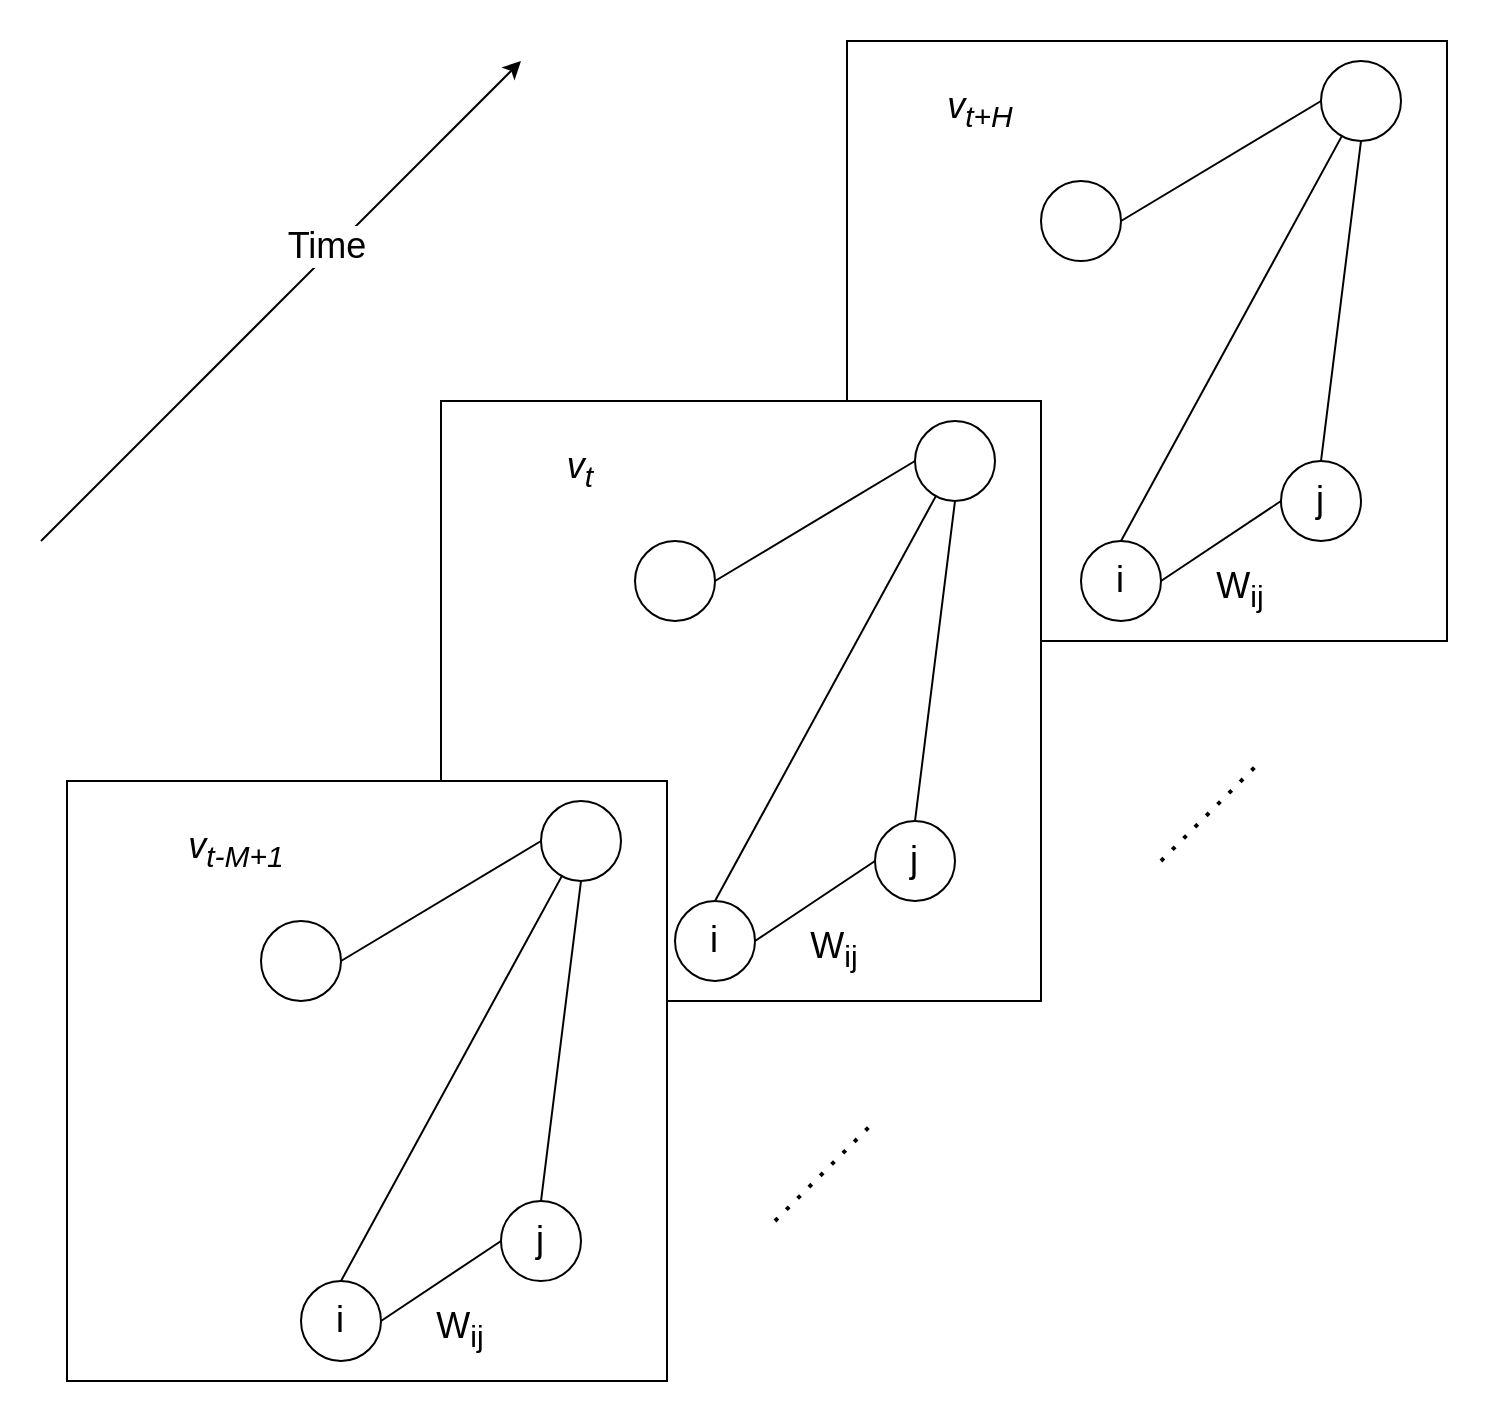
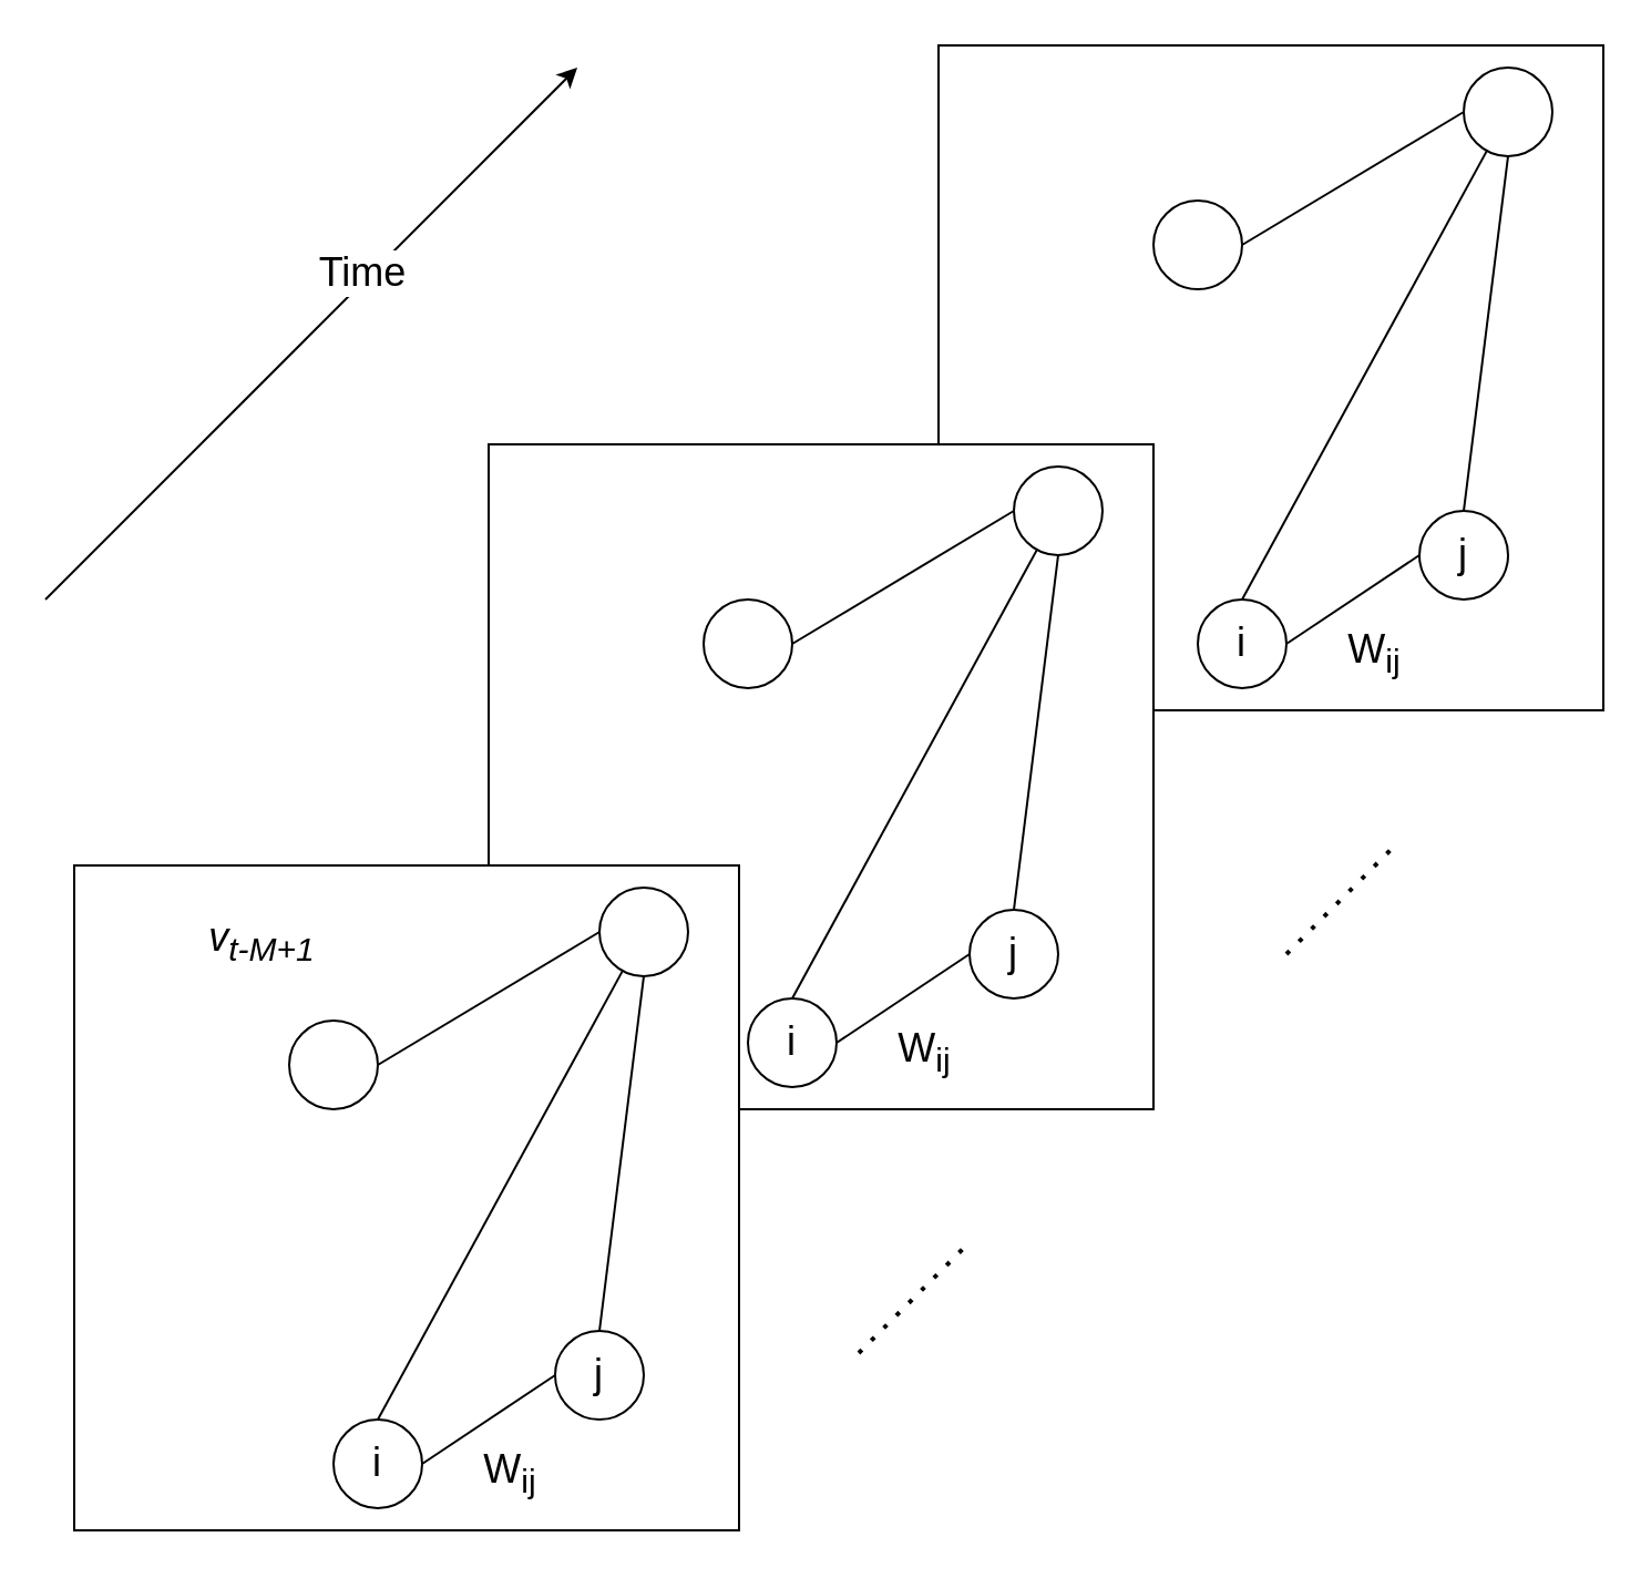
  <mxCell id="0" />
  <mxCell id="1" parent="0" />
  <mxCell id="2" value="" style="whiteSpace=wrap;html=1;aspect=fixed;" vertex="1" parent="1"><mxGeometry x="423" y="20" width="300" height="300" as="geometry" /></mxCell>
  <mxCell id="3" value="&lt;font style=&quot;font-size: 18px&quot;&gt;i&lt;/font&gt;" style="ellipse;whiteSpace=wrap;html=1;aspect=fixed;" vertex="1" parent="1"><mxGeometry x="540" y="270" width="40" height="40" as="geometry" /></mxCell>
  <mxCell id="4" value="&lt;font style=&quot;font-size: 18px&quot;&gt;j&lt;/font&gt;" style="ellipse;whiteSpace=wrap;html=1;aspect=fixed;" vertex="1" parent="1"><mxGeometry x="640" y="230" width="40" height="40" as="geometry" /></mxCell>
  <mxCell id="5" value="" style="ellipse;whiteSpace=wrap;html=1;aspect=fixed;" vertex="1" parent="1"><mxGeometry x="660" y="30" width="40" height="40" as="geometry" /></mxCell>
  <mxCell id="6" value="" style="ellipse;whiteSpace=wrap;html=1;aspect=fixed;" vertex="1" parent="1"><mxGeometry x="520" y="90" width="40" height="40" as="geometry" /></mxCell>
  <mxCell id="7" value="" style="endArrow=none;html=1;rounded=0;exitX=1;exitY=0.5;exitDx=0;exitDy=0;entryX=0;entryY=0.5;entryDx=0;entryDy=0;" edge="1" parent="1" source="3" target="4"><mxGeometry width="50" height="50" relative="1" as="geometry"><mxPoint x="650" y="130" as="sourcePoint" /><mxPoint x="700" y="80" as="targetPoint" /></mxGeometry></mxCell>
  <mxCell id="8" value="" style="endArrow=none;html=1;rounded=0;entryX=0.5;entryY=1;entryDx=0;entryDy=0;exitX=0.5;exitY=0;exitDx=0;exitDy=0;" edge="1" parent="1" source="4" target="5"><mxGeometry width="50" height="50" relative="1" as="geometry"><mxPoint x="650" y="130" as="sourcePoint" /><mxPoint x="700" y="80" as="targetPoint" /></mxGeometry></mxCell>
  <mxCell id="9" value="" style="endArrow=none;html=1;rounded=0;exitX=0.5;exitY=0;exitDx=0;exitDy=0;" edge="1" parent="1" source="3" target="5"><mxGeometry width="50" height="50" relative="1" as="geometry"><mxPoint x="650" y="130" as="sourcePoint" /><mxPoint x="820" y="-90" as="targetPoint" /></mxGeometry></mxCell>
  <mxCell id="10" value="" style="endArrow=none;html=1;rounded=0;exitX=1;exitY=0.5;exitDx=0;exitDy=0;entryX=0;entryY=0.5;entryDx=0;entryDy=0;" edge="1" parent="1" source="6" target="5"><mxGeometry width="50" height="50" relative="1" as="geometry"><mxPoint x="650" y="130" as="sourcePoint" /><mxPoint x="700" y="80" as="targetPoint" /></mxGeometry></mxCell>
  <mxCell id="11" value="&lt;font style=&quot;font-size: 18px&quot;&gt;W&lt;sub&gt;ij&lt;/sub&gt;&lt;/font&gt;" style="text;html=1;strokeColor=none;fillColor=none;align=center;verticalAlign=middle;whiteSpace=wrap;rounded=0;" vertex="1" parent="1"><mxGeometry x="590" y="280" width="60" height="30" as="geometry" /></mxCell>
  <mxCell id="12" value="" style="whiteSpace=wrap;html=1;aspect=fixed;" vertex="1" parent="1"><mxGeometry x="220" y="200" width="300" height="300" as="geometry" /></mxCell>
  <mxCell id="13" value="&lt;font style=&quot;font-size: 18px&quot;&gt;i&lt;/font&gt;" style="ellipse;whiteSpace=wrap;html=1;aspect=fixed;" vertex="1" parent="1"><mxGeometry x="337" y="450" width="40" height="40" as="geometry" /></mxCell>
  <mxCell id="14" value="&lt;font style=&quot;font-size: 18px&quot;&gt;j&lt;/font&gt;" style="ellipse;whiteSpace=wrap;html=1;aspect=fixed;" vertex="1" parent="1"><mxGeometry x="437" y="410" width="40" height="40" as="geometry" /></mxCell>
  <mxCell id="15" value="" style="ellipse;whiteSpace=wrap;html=1;aspect=fixed;" vertex="1" parent="1"><mxGeometry x="457" y="210" width="40" height="40" as="geometry" /></mxCell>
  <mxCell id="16" value="" style="ellipse;whiteSpace=wrap;html=1;aspect=fixed;" vertex="1" parent="1"><mxGeometry x="317" y="270" width="40" height="40" as="geometry" /></mxCell>
  <mxCell id="17" value="" style="endArrow=none;html=1;rounded=0;exitX=1;exitY=0.5;exitDx=0;exitDy=0;entryX=0;entryY=0.5;entryDx=0;entryDy=0;" edge="1" parent="1" source="13" target="14"><mxGeometry width="50" height="50" relative="1" as="geometry"><mxPoint x="447" y="310" as="sourcePoint" /><mxPoint x="497" y="260" as="targetPoint" /></mxGeometry></mxCell>
  <mxCell id="18" value="" style="endArrow=none;html=1;rounded=0;entryX=0.5;entryY=1;entryDx=0;entryDy=0;exitX=0.5;exitY=0;exitDx=0;exitDy=0;" edge="1" parent="1" source="14" target="15"><mxGeometry width="50" height="50" relative="1" as="geometry"><mxPoint x="447" y="310" as="sourcePoint" /><mxPoint x="497" y="260" as="targetPoint" /></mxGeometry></mxCell>
  <mxCell id="19" value="" style="endArrow=none;html=1;rounded=0;exitX=0.5;exitY=0;exitDx=0;exitDy=0;" edge="1" parent="1" source="13" target="15"><mxGeometry width="50" height="50" relative="1" as="geometry"><mxPoint x="447" y="310" as="sourcePoint" /><mxPoint x="617" y="90" as="targetPoint" /></mxGeometry></mxCell>
  <mxCell id="20" value="" style="endArrow=none;html=1;rounded=0;exitX=1;exitY=0.5;exitDx=0;exitDy=0;entryX=0;entryY=0.5;entryDx=0;entryDy=0;" edge="1" parent="1" source="16" target="15"><mxGeometry width="50" height="50" relative="1" as="geometry"><mxPoint x="447" y="310" as="sourcePoint" /><mxPoint x="497" y="260" as="targetPoint" /></mxGeometry></mxCell>
  <mxCell id="21" value="&lt;font style=&quot;font-size: 18px&quot;&gt;W&lt;sub&gt;ij&lt;/sub&gt;&lt;/font&gt;" style="text;html=1;strokeColor=none;fillColor=none;align=center;verticalAlign=middle;whiteSpace=wrap;rounded=0;" vertex="1" parent="1"><mxGeometry x="387" y="460" width="60" height="30" as="geometry" /></mxCell>
  <mxCell id="22" value="" style="whiteSpace=wrap;html=1;aspect=fixed;" vertex="1" parent="1"><mxGeometry x="33" y="390" width="300" height="300" as="geometry" /></mxCell>
  <mxCell id="23" value="&lt;font style=&quot;font-size: 18px&quot;&gt;i&lt;/font&gt;" style="ellipse;whiteSpace=wrap;html=1;aspect=fixed;" vertex="1" parent="1"><mxGeometry x="150" y="640" width="40" height="40" as="geometry" /></mxCell>
  <mxCell id="24" value="&lt;font style=&quot;font-size: 18px&quot;&gt;j&lt;/font&gt;" style="ellipse;whiteSpace=wrap;html=1;aspect=fixed;" vertex="1" parent="1"><mxGeometry x="250" y="600" width="40" height="40" as="geometry" /></mxCell>
  <mxCell id="25" value="" style="ellipse;whiteSpace=wrap;html=1;aspect=fixed;" vertex="1" parent="1"><mxGeometry x="270" y="400" width="40" height="40" as="geometry" /></mxCell>
  <mxCell id="26" value="" style="ellipse;whiteSpace=wrap;html=1;aspect=fixed;" vertex="1" parent="1"><mxGeometry x="130" y="460" width="40" height="40" as="geometry" /></mxCell>
  <mxCell id="27" value="" style="endArrow=none;html=1;rounded=0;exitX=1;exitY=0.5;exitDx=0;exitDy=0;entryX=0;entryY=0.5;entryDx=0;entryDy=0;" edge="1" parent="1" source="23" target="24"><mxGeometry width="50" height="50" relative="1" as="geometry"><mxPoint x="260" y="500" as="sourcePoint" /><mxPoint x="310" y="450" as="targetPoint" /></mxGeometry></mxCell>
  <mxCell id="28" value="" style="endArrow=none;html=1;rounded=0;entryX=0.5;entryY=1;entryDx=0;entryDy=0;exitX=0.5;exitY=0;exitDx=0;exitDy=0;" edge="1" parent="1" source="24" target="25"><mxGeometry width="50" height="50" relative="1" as="geometry"><mxPoint x="260" y="500" as="sourcePoint" /><mxPoint x="310" y="450" as="targetPoint" /></mxGeometry></mxCell>
  <mxCell id="29" value="" style="endArrow=none;html=1;rounded=0;exitX=0.5;exitY=0;exitDx=0;exitDy=0;" edge="1" parent="1" source="23" target="25"><mxGeometry width="50" height="50" relative="1" as="geometry"><mxPoint x="260" y="500" as="sourcePoint" /><mxPoint x="430" y="280" as="targetPoint" /></mxGeometry></mxCell>
  <mxCell id="30" value="" style="endArrow=none;html=1;rounded=0;exitX=1;exitY=0.5;exitDx=0;exitDy=0;entryX=0;entryY=0.5;entryDx=0;entryDy=0;" edge="1" parent="1" source="26" target="25"><mxGeometry width="50" height="50" relative="1" as="geometry"><mxPoint x="260" y="500" as="sourcePoint" /><mxPoint x="310" y="450" as="targetPoint" /></mxGeometry></mxCell>
  <mxCell id="31" value="&lt;font style=&quot;font-size: 18px&quot;&gt;W&lt;sub&gt;ij&lt;/sub&gt;&lt;/font&gt;" style="text;html=1;strokeColor=none;fillColor=none;align=center;verticalAlign=middle;whiteSpace=wrap;rounded=0;" vertex="1" parent="1"><mxGeometry x="200" y="650" width="60" height="30" as="geometry" /></mxCell>
- <mxCell id="32" value="&lt;i&gt;&lt;font style=&quot;font-size: 18px&quot;&gt;v&lt;sub&gt;t+H&lt;/sub&gt;&lt;/font&gt;&lt;/i&gt;" style="text;html=1;strokeColor=none;fillColor=none;align=center;verticalAlign=middle;whiteSpace=wrap;rounded=0;" vertex="1" parent="1"><mxGeometry x="427" y="30" width="126" height="50" as="geometry" /></mxCell>
- <mxCell id="33" value="&lt;i&gt;&lt;font style=&quot;font-size: 18px&quot;&gt;v&lt;sub&gt;t&lt;/sub&gt;&lt;/font&gt;&lt;/i&gt;" style="text;html=1;strokeColor=none;fillColor=none;align=center;verticalAlign=middle;whiteSpace=wrap;rounded=0;" vertex="1" parent="1"><mxGeometry x="227" y="210" width="126" height="50" as="geometry" /></mxCell>
  <mxCell id="34" value="&lt;i&gt;&lt;font style=&quot;font-size: 18px&quot;&gt;v&lt;sub&gt;t-M+1&lt;/sub&gt;&lt;/font&gt;&lt;/i&gt;" style="text;html=1;strokeColor=none;fillColor=none;align=center;verticalAlign=middle;whiteSpace=wrap;rounded=0;" vertex="1" parent="1"><mxGeometry x="55" y="400" width="126" height="50" as="geometry" /></mxCell>
  <mxCell id="35" value="" style="endArrow=none;dashed=1;html=1;dashPattern=1 3;strokeWidth=2;rounded=0;fontSize=18;" edge="1" parent="1"><mxGeometry width="50" height="50" relative="1" as="geometry"><mxPoint x="387" y="610" as="sourcePoint" /><mxPoint x="437" y="560" as="targetPoint" /></mxGeometry></mxCell>
  <mxCell id="36" value="" style="endArrow=none;dashed=1;html=1;dashPattern=1 3;strokeWidth=2;rounded=0;fontSize=18;" edge="1" parent="1"><mxGeometry width="50" height="50" relative="1" as="geometry"><mxPoint x="580" y="430" as="sourcePoint" /><mxPoint x="630" y="380" as="targetPoint" /></mxGeometry></mxCell>
  <mxCell id="37" value="" style="endArrow=classic;html=1;rounded=0;fontSize=18;" edge="1" parent="1"><mxGeometry width="50" height="50" relative="1" as="geometry"><mxPoint x="20" y="270" as="sourcePoint" /><mxPoint x="260" y="30" as="targetPoint" /></mxGeometry></mxCell>
  <mxCell id="38" value="Time" style="edgeLabel;html=1;align=center;verticalAlign=middle;resizable=0;points=[];fontSize=18;" vertex="1" connectable="0" parent="37"><mxGeometry x="0.204" y="4" relative="1" as="geometry"><mxPoint x="1" as="offset" /></mxGeometry></mxCell>
